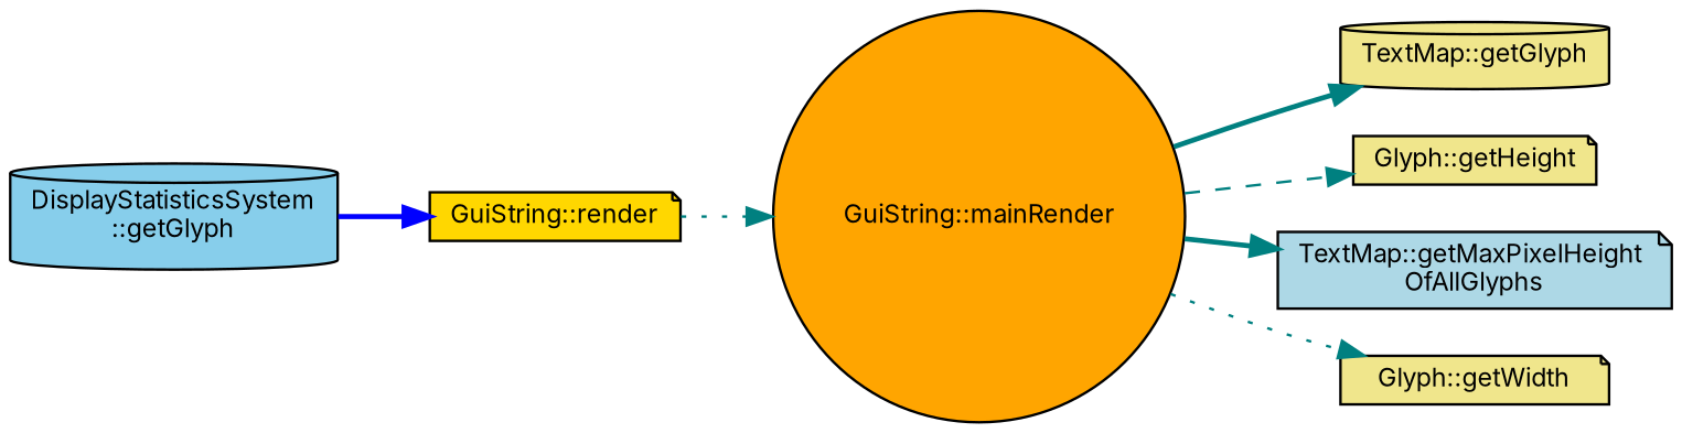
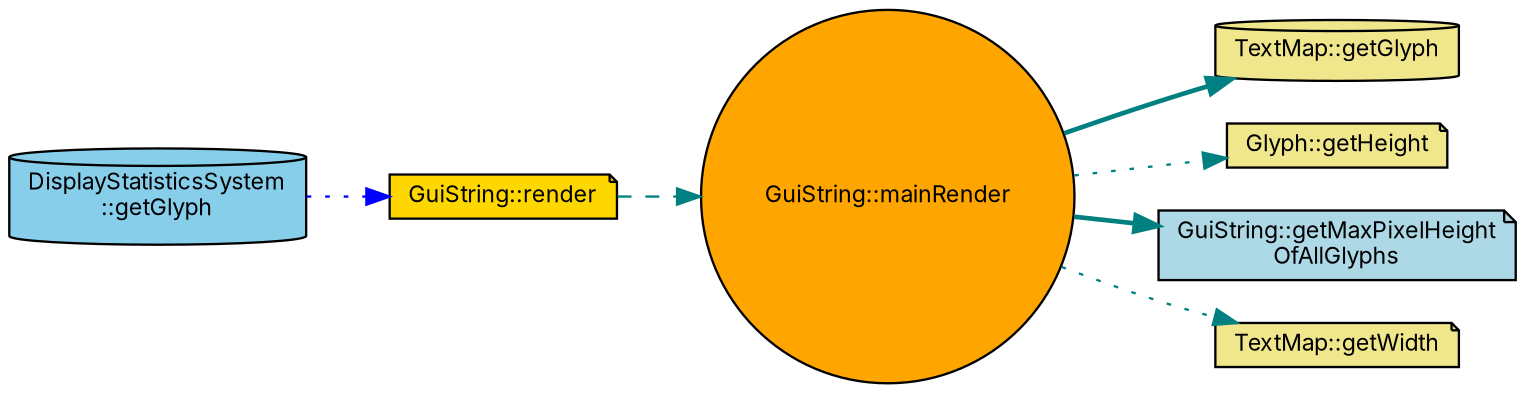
  digraph {
    fontname=Inter
    rankdir=LR
    node [color=black fillcolor=khaki fontname=Inter fontsize=10 shape=note style=filled]
    edge [color=teal fontname=Inter fontsize=10 labelfontname=Helvetica labelfontsize=10 style=dotted]
    n1 [fillcolor=skyblue fontcolor=black height=0.2 label="DisplayStatisticsSystem\l::getGlyph" shape=cylinder width=0.4]
    n2 [fillcolor=gold height=0.2 label="GuiString::render" width=0.4]
    n3 [fillcolor=orange height=0.2 label="GuiString::mainRender" shape=circle width=0.4]
    n4 [height=0.2 label="TextMap::getGlyph" shape=cylinder width=0.4]
    n5 [height=0.2 label="Glyph::getHeight" width=0.4]
-   n6 [fillcolor=lightblue height=0.2 label="TextMap::getMaxPixelHeight\lOfAllGlyphs" width=0.4]
-   n7 [height=0.2 label="Glyph::getWidth" width=0.4]
-   n1 -> n2 [color=blue style=bold]
-   n2 -> n3
+   n6 [fillcolor=lightblue height=0.2 label="GuiString::getMaxPixelHeight\lOfAllGlyphs" width=0.4]
+   n7 [height=0.2 label="TextMap::getWidth" width=0.4]
+   n1 -> n2 [color=blue]
+   n2 -> n3 [style=dashed]
    n3 -> n4 [style=bold]
-   n3 -> n5 [style=dashed]
+   n3 -> n5
    n3 -> n6 [style=bold]
    n3 -> n7
  }
